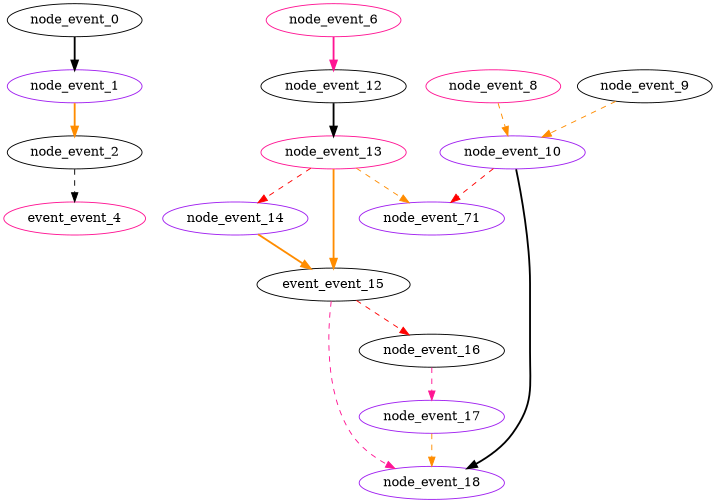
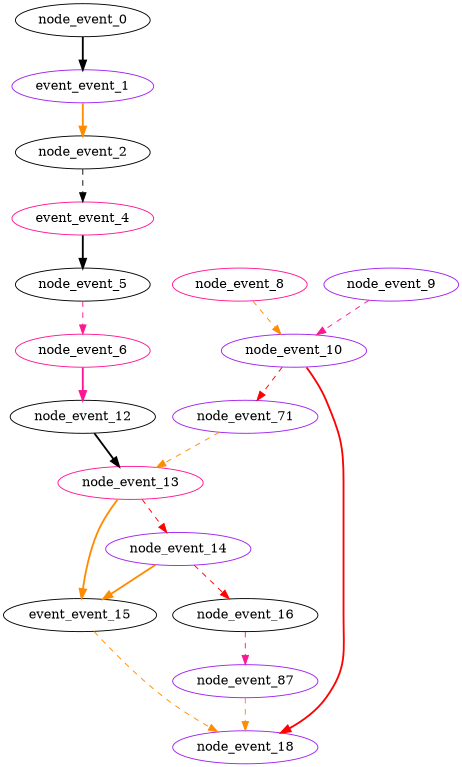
  digraph {
    node [Dependencies=9 Depth=7 EventType="DotQasm.Scheduling.GateEvent" Latency="00:00:00.0010000" Priority=0.011 color=black]
    edge [color=darkorange style=dashed]
    node_event_0 [Dependencies=0 Depth=1 EventIndex=0 Priority=0.024000000000000007]
-   node_event_1 [Dependencies=1 Depth=2 EventIndex=1 Priority=0.023000000000000007 color=purple]
+   node_event_1 [Dependencies=1 Depth=2 EventIndex=1 Priority=0.023000000000000007 color=purple label=event_event_1]
    node_event_2 [Dependencies=2 Depth=3 EventIndex=2 EventType="DotQasm.Scheduling.ControlledGateEvent" Latency="00:00:00.0020000" Priority=0.022000000000000006]
    n4 [Dependencies=7 Depth=5 EventIndex=4 EventType="DotQasm.Scheduling.ControlledGateEvent" Latency="00:00:00.0020000" Priority=0.019000000000000003 color=deeppink label=event_event_4]
+   node_event_5 [Dependencies=8 Depth=6 EventIndex=5 Priority=0.013000000000000001]
    node_event_6 [EventIndex=6 Priority=0.012 color=deeppink]
    node_event_12 [Dependencies=10 Depth=8 EventIndex=12]
    node_event_13 [Dependencies=34 Depth=11 EventIndex=13 EventType="DotQasm.Scheduling.ControlledGateEvent" Latency="00:00:00.0020000" Priority=0.01 color=deeppink]
    node_event_8 [EventIndex=8 EventType="DotQasm.Scheduling.ControlledGateEvent" Latency="00:00:00.0020000" Priority=0.016 color=deeppink]
    node_event_10 [Dependencies=21 Depth=9 EventIndex=10 EventType="DotQasm.Scheduling.ControlledGateEvent" Latency="00:00:00.0020000" Priority=0.013 color=purple]
-   node_event_9 [Dependencies=10 Depth=8 EventIndex=9 Priority=0.013999999999999999]
+   node_event_9 [Dependencies=10 Depth=8 EventIndex=9 Priority=0.013999999999999999 color=purple]
    n12 [Dependencies=22 Depth=10 EventIndex=11 color=purple label=node_event_71]
    node_event_18 [Dependencies=168 Depth=16 EventIndex=18 EventType="DotQasm.Scheduling.MeasurementEvent" Latency="00:00:00.0030000" Priority=0.003 color=purple]
    node_event_14 [Dependencies=35 Depth=12 EventIndex=14 Priority=0.008 color=purple]
    n15 [Dependencies=71 Depth=13 EventIndex=15 EventType="DotQasm.Scheduling.ControlledGateEvent" Latency="00:00:00.0020000" Priority=0.007 label=event_event_15]
    node_event_16 [Dependencies=72 Depth=14 EventIndex=16 Priority=0.005]
-   node_event_17 [Dependencies=73 Depth=15 EventIndex=17 Priority=0.004 color=purple]
+   node_event_17 [Dependencies=73 Depth=15 EventIndex=17 Priority=0.004 color=purple label=node_event_87]
    node_event_0 -> node_event_1 [color=black style=bold]
    node_event_1 -> node_event_2 [style=bold]
    node_event_2 -> n4 [color=black]
+   n4 -> node_event_5 [color=black style=bold]
+   node_event_5 -> node_event_6 [color=deeppink]
    node_event_6 -> node_event_12 [color=deeppink style=bold]
    node_event_12 -> node_event_13 [color=black style=bold]
    node_event_13 -> node_event_14 [color=red]
    node_event_13 -> n15 [style=bold]
    node_event_8 -> node_event_10
    node_event_10 -> n12 [color=red]
-   node_event_10 -> node_event_18 [color=black style=bold]
-   node_event_9 -> node_event_10
-   node_event_13 -> n12
+   node_event_10 -> node_event_18 [color=red style=bold]
+   node_event_9 -> node_event_10 [color=deeppink]
+   n12 -> node_event_13
    node_event_14 -> n15 [style=bold]
-   n15 -> node_event_18 [color=deeppink]
-   n15 -> node_event_16 [color=red]
+   n15 -> node_event_18
+   node_event_14 -> node_event_16 [color=red]
    node_event_16 -> node_event_17 [color=deeppink]
    node_event_17 -> node_event_18
  }
